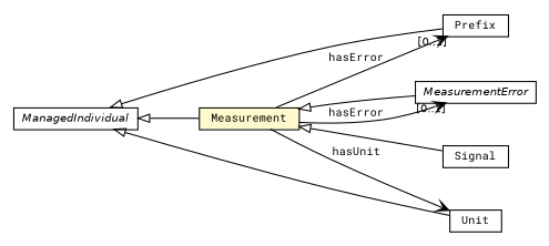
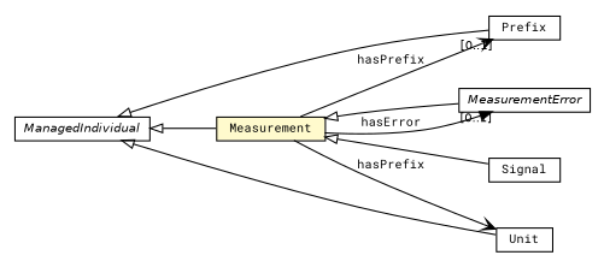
  digraph {
    nodesep=0.25
    ranksep=0.5
    rankdir=LR
    fontname="Roboto Mono"
    node [fontcolor=black fontname="Roboto Mono" fontsize=10.0 shape=plaintext]
    edge [fontname="Roboto Mono" fontsize=10 headport=p labelfontname=Helvetica labelfontsize=10 tailport=p arrowtail=empty dir=back]
    n1 [label=<<table title="org.universAAL.ontology.unit.Prefix" border="0" cellborder="1" cellspacing="0" cellpadding="2" port="p" href="../unit/Prefix.html"> 		<tr><td><table border="0" cellspacing="0" cellpadding="1"> <tr><td align="center" balign="center"> Prefix </td></tr> 		</table></td></tr> 		</table>>]
    n2 [label=<<table title="org.universAAL.ontology.unit.Unit" border="0" cellborder="1" cellspacing="0" cellpadding="2" port="p" href="../unit/Unit.html"> 		<tr><td><table border="0" cellspacing="0" cellpadding="1"> <tr><td align="center" balign="center"> Unit </td></tr> 		</table></td></tr> 		</table>>]
    n3 [label=<<table title="org.universAAL.ontology.measurement.Signal" border="0" cellborder="1" cellspacing="0" cellpadding="2" port="p" href="./Signal.html"> 		<tr><td><table border="0" cellspacing="0" cellpadding="1"> <tr><td align="center" balign="center"> Signal </td></tr> 		</table></td></tr> 		</table>>]
    n4 [label=<<table title="org.universAAL.ontology.measurement.MeasurementError" border="0" cellborder="1" cellspacing="0" cellpadding="2" port="p" href="./MeasurementError.html"> 		<tr><td><table border="0" cellspacing="0" cellpadding="1"> <tr><td align="center" balign="center"><font face="Helvetica-Oblique"> MeasurementError </font></td></tr> 		</table></td></tr> 		</table>>]
    n5 [label=<<table title="org.universAAL.ontology.measurement.Measurement" border="0" cellborder="1" cellspacing="0" cellpadding="2" port="p" bgcolor="lemonChiffon" href="./Measurement.html"> 		<tr><td><table border="0" cellspacing="0" cellpadding="1"> <tr><td align="center" balign="center"> Measurement </td></tr> 		</table></td></tr> 		</table>>]
    n6 [label=<<table title="org.universAAL.middleware.owl.ManagedIndividual" border="0" cellborder="1" cellspacing="0" cellpadding="2" port="p" href="http://java.sun.com/j2se/1.4.2/docs/api/org/universAAL/middleware/owl/ManagedIndividual.html"> 		<tr><td><table border="0" cellspacing="0" cellpadding="1"> <tr><td align="center" balign="center"><font face="Helvetica-Oblique"> ManagedIndividual </font></td></tr> 		</table></td></tr> 		</table>>]
-   n5 -> n1 [arrowhead=open color=black fontcolor=black fontsize=10.0 headlabel="[0..1]" label=hasError arrowtail="" dir=""]
-   n5 -> n2 [arrowhead=open color=black fontcolor=black fontsize=10.0 label=hasUnit arrowtail="" dir=""]
+   n5 -> n1 [arrowhead=open color=black fontcolor=black fontsize=10.0 headlabel="[0..1]" label=hasPrefix arrowtail="" dir=""]
+   n5 -> n2 [arrowhead=open color=black fontcolor=black fontsize=10.0 label=hasPrefix arrowtail="" dir=""]
    n5 -> n3
    n5 -> n4
-   n5 -> n4 [arrowhead=open color=black fontcolor=black fontsize=10.0 headlabel="[0..1]" label=hasError arrowtail="" dir=""]
+   n5 -> n4 [arrowhead=normal color=black fontcolor=black fontsize=10.0 headlabel="[0..1]" label=hasError arrowtail="" dir=""]
    n6 -> n1
    n6 -> n2
    n6 -> n5
  }
